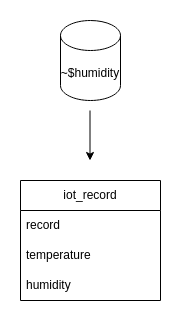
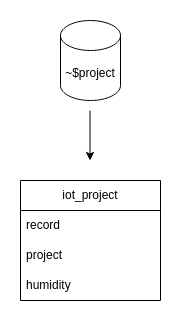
  <mxCell id="0" />
  <mxCell id="1" parent="0" />
- <mxCell id="2" value="~$humidity" style="shape=cylinder3;whiteSpace=wrap;html=1;boundedLbl=1;backgroundOutline=1;size=15;labelPosition=center;verticalLabelPosition=middle;align=center;verticalAlign=middle;" parent="1" vertex="1"><mxGeometry x="60" y="20" width="60" height="80" as="geometry" /></mxCell>
+ <mxCell id="2" value="~$project" style="shape=cylinder3;whiteSpace=wrap;html=1;boundedLbl=1;backgroundOutline=1;size=15;labelPosition=center;verticalLabelPosition=middle;align=center;verticalAlign=middle;" parent="1" vertex="1"><mxGeometry x="60" y="20" width="60" height="80" as="geometry" /></mxCell>
  <mxCell id="3" value="" style="endArrow=classic;html=1;rounded=0;" parent="1" edge="1"><mxGeometry width="50" height="50" relative="1" as="geometry"><mxPoint x="89.5" y="110" as="sourcePoint" /><mxPoint x="89.5" y="160" as="targetPoint" /></mxGeometry></mxCell>
- <mxCell id="4" value="iot_record" style="swimlane;fontStyle=0;childLayout=stackLayout;horizontal=1;startSize=30;horizontalStack=0;resizeParent=1;resizeParentMax=0;resizeLast=0;collapsible=1;marginBottom=0;whiteSpace=wrap;html=1;" vertex="1" parent="1"><mxGeometry x="20" y="180" width="140" height="120" as="geometry" /></mxCell>
+ <mxCell id="4" value="iot_project" style="swimlane;fontStyle=0;childLayout=stackLayout;horizontal=1;startSize=30;horizontalStack=0;resizeParent=1;resizeParentMax=0;resizeLast=0;collapsible=1;marginBottom=0;whiteSpace=wrap;html=1;" vertex="1" parent="1"><mxGeometry x="20" y="180" width="140" height="120" as="geometry" /></mxCell>
  <mxCell id="5" value="record" style="text;strokeColor=none;fillColor=none;align=left;verticalAlign=middle;spacingLeft=4;spacingRight=4;overflow=hidden;points=[[0,0.5],[1,0.5]];portConstraint=eastwest;rotatable=0;whiteSpace=wrap;html=1;" vertex="1" parent="4"><mxGeometry y="30" width="140" height="30" as="geometry" /></mxCell>
- <mxCell id="6" value="temperature" style="text;strokeColor=none;fillColor=none;align=left;verticalAlign=middle;spacingLeft=4;spacingRight=4;overflow=hidden;points=[[0,0.5],[1,0.5]];portConstraint=eastwest;rotatable=0;whiteSpace=wrap;html=1;" vertex="1" parent="4"><mxGeometry y="60" width="140" height="30" as="geometry" /></mxCell>
+ <mxCell id="6" value="project" style="text;strokeColor=none;fillColor=none;align=left;verticalAlign=middle;spacingLeft=4;spacingRight=4;overflow=hidden;points=[[0,0.5],[1,0.5]];portConstraint=eastwest;rotatable=0;whiteSpace=wrap;html=1;" vertex="1" parent="4"><mxGeometry y="60" width="140" height="30" as="geometry" /></mxCell>
  <mxCell id="7" value="humidity" style="text;strokeColor=none;fillColor=none;align=left;verticalAlign=middle;spacingLeft=4;spacingRight=4;overflow=hidden;points=[[0,0.5],[1,0.5]];portConstraint=eastwest;rotatable=0;whiteSpace=wrap;html=1;" vertex="1" parent="4"><mxGeometry y="90" width="140" height="30" as="geometry" /></mxCell>
